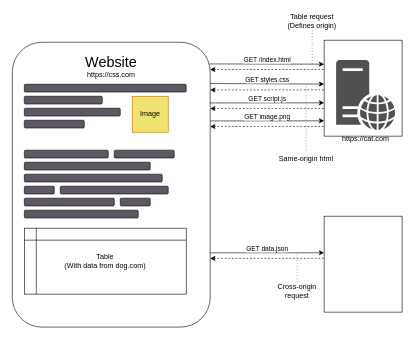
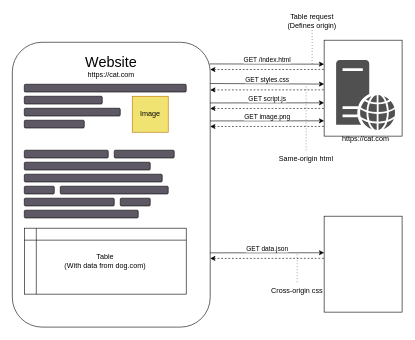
  <mxCell id="0" />
  <mxCell id="1" parent="0" />
  <mxCell id="2" value="" style="rounded=0;whiteSpace=wrap;html=1;" vertex="1" parent="1"><mxGeometry x="540" y="360" width="130" height="160" as="geometry" /></mxCell>
  <mxCell id="3" value="" style="rounded=0;whiteSpace=wrap;html=1;" vertex="1" parent="1"><mxGeometry x="540" y="66.5" width="130" height="160" as="geometry" /></mxCell>
  <mxCell id="4" value="https://cat&lt;span style=&quot;background-color: initial;&quot;&gt;.com&lt;/span&gt;" style="sketch=0;pointerEvents=1;shadow=0;dashed=0;html=1;strokeColor=none;fillColor=#505050;labelPosition=center;verticalLabelPosition=bottom;verticalAlign=top;outlineConnect=0;align=center;shape=mxgraph.office.servers.web_server;" vertex="1" parent="1"><mxGeometry x="560" y="99.5" width="98.53" height="117" as="geometry" /></mxCell>
  <mxCell id="5" value="" style="rounded=1;whiteSpace=wrap;html=1;" vertex="1" parent="1"><mxGeometry x="20" y="70" width="330" height="475" as="geometry" /></mxCell>
- <mxCell id="6" value="&lt;font style=&quot;font-size: 24px;&quot;&gt;Website&lt;/font&gt;&lt;div&gt;https://css.com&lt;/div&gt;" style="text;html=1;align=center;verticalAlign=middle;whiteSpace=wrap;rounded=0;" vertex="1" parent="1"><mxGeometry x="40" y="80" width="290" height="60" as="geometry" /></mxCell>
+ <mxCell id="6" value="&lt;font style=&quot;font-size: 24px;&quot;&gt;Website&lt;/font&gt;&lt;div&gt;https://cat.com&lt;/div&gt;" style="text;html=1;align=center;verticalAlign=middle;whiteSpace=wrap;rounded=0;" vertex="1" parent="1"><mxGeometry x="40" y="80" width="290" height="60" as="geometry" /></mxCell>
  <mxCell id="7" value="" style="rounded=1;whiteSpace=wrap;html=1;fillColor=#5e5865;" vertex="1" parent="1"><mxGeometry x="40" y="140" width="270" height="13" as="geometry" /></mxCell>
  <mxCell id="8" value="" style="rounded=1;whiteSpace=wrap;html=1;fillColor=#5e5865;" vertex="1" parent="1"><mxGeometry x="40" y="160" width="130" height="13" as="geometry" /></mxCell>
  <mxCell id="9" value="" style="rounded=1;whiteSpace=wrap;html=1;fillColor=#5e5865;" vertex="1" parent="1"><mxGeometry x="40" y="180" width="160" height="13" as="geometry" /></mxCell>
  <mxCell id="10" value="" style="rounded=1;whiteSpace=wrap;html=1;fillColor=#5e5865;" vertex="1" parent="1"><mxGeometry x="40" y="200" width="100" height="13" as="geometry" /></mxCell>
  <mxCell id="11" value="Image" style="rounded=0;whiteSpace=wrap;html=1;fillColor=#F0E371;fontColor=#000000;strokeColor=#BD7000;" vertex="1" parent="1"><mxGeometry x="220" y="160" width="60" height="60" as="geometry" /></mxCell>
  <mxCell id="12" value="" style="rounded=1;whiteSpace=wrap;html=1;fillColor=#5e5865;" vertex="1" parent="1"><mxGeometry x="40" y="250" width="140" height="13" as="geometry" /></mxCell>
  <mxCell id="13" value="" style="rounded=1;whiteSpace=wrap;html=1;fillColor=#5e5865;" vertex="1" parent="1"><mxGeometry x="40" y="270" width="210" height="13" as="geometry" /></mxCell>
  <mxCell id="14" value="" style="rounded=1;whiteSpace=wrap;html=1;fillColor=#5e5865;" vertex="1" parent="1"><mxGeometry x="40" y="290" width="230" height="13" as="geometry" /></mxCell>
  <mxCell id="15" value="" style="rounded=1;whiteSpace=wrap;html=1;fillColor=#5e5865;" vertex="1" parent="1"><mxGeometry x="40" y="310" width="50" height="13" as="geometry" /></mxCell>
  <mxCell id="16" value="" style="rounded=1;whiteSpace=wrap;html=1;fillColor=#5e5865;" vertex="1" parent="1"><mxGeometry x="40" y="330" width="150" height="13" as="geometry" /></mxCell>
  <mxCell id="17" value="" style="rounded=1;whiteSpace=wrap;html=1;fillColor=#5e5865;" vertex="1" parent="1"><mxGeometry x="190" y="250" width="100" height="13" as="geometry" /></mxCell>
  <mxCell id="18" value="" style="rounded=1;whiteSpace=wrap;html=1;fillColor=#5e5865;" vertex="1" parent="1"><mxGeometry x="100" y="310" width="180" height="13" as="geometry" /></mxCell>
  <mxCell id="19" value="" style="rounded=1;whiteSpace=wrap;html=1;fillColor=#5e5865;" vertex="1" parent="1"><mxGeometry x="200" y="330" width="50" height="13" as="geometry" /></mxCell>
  <mxCell id="20" value="" style="rounded=1;whiteSpace=wrap;html=1;fillColor=#5e5865;" vertex="1" parent="1"><mxGeometry x="40" y="350" width="190" height="13" as="geometry" /></mxCell>
  <mxCell id="21" value="" style="endArrow=classic;html=1;rounded=0;exitX=0.997;exitY=0.076;exitDx=0;exitDy=0;exitPerimeter=0;entryX=0;entryY=0.25;entryDx=0;entryDy=0;" edge="1" parent="1" source="5" target="3"><mxGeometry relative="1" as="geometry"><mxPoint x="330" y="280" as="sourcePoint" /><mxPoint x="440" y="70" as="targetPoint" /></mxGeometry></mxCell>
  <mxCell id="22" value="GET /index.html" style="edgeLabel;resizable=0;html=1;;align=center;verticalAlign=middle;" connectable="0" vertex="1" parent="21"><mxGeometry relative="1" as="geometry"><mxPoint y="-8" as="offset" /></mxGeometry></mxCell>
  <mxCell id="23" value="Table&lt;div&gt;(With data from dog.com)&lt;/div&gt;" style="shape=internalStorage;whiteSpace=wrap;html=1;backgroundOutline=1;" vertex="1" parent="1"><mxGeometry x="40" y="380" width="270" height="110" as="geometry" /></mxCell>
  <mxCell id="24" value="" style="endArrow=classic;html=1;rounded=0;exitX=1;exitY=0.13;exitDx=0;exitDy=0;exitPerimeter=0;entryX=0;entryY=0.414;entryDx=0;entryDy=0;entryPerimeter=0;" edge="1" parent="1"><mxGeometry relative="1" as="geometry"><mxPoint x="350" y="138.75" as="sourcePoint" /><mxPoint x="540" y="139.74" as="targetPoint" /></mxGeometry></mxCell>
  <mxCell id="25" value="GET styles.css" style="edgeLabel;resizable=0;html=1;;align=center;verticalAlign=middle;" connectable="0" vertex="1" parent="24"><mxGeometry relative="1" as="geometry"><mxPoint y="-8" as="offset" /></mxGeometry></mxCell>
  <mxCell id="26" value="" style="endArrow=classic;html=1;rounded=0;exitX=0.999;exitY=0.213;exitDx=0;exitDy=0;exitPerimeter=0;" edge="1" parent="1"><mxGeometry relative="1" as="geometry"><mxPoint x="349.67" y="171.175" as="sourcePoint" /><mxPoint x="540" y="171" as="targetPoint" /></mxGeometry></mxCell>
  <mxCell id="27" value="GET script.js" style="edgeLabel;resizable=0;html=1;;align=center;verticalAlign=middle;" connectable="0" vertex="1" parent="26"><mxGeometry relative="1" as="geometry"><mxPoint y="-8" as="offset" /></mxGeometry></mxCell>
  <mxCell id="28" value="" style="endArrow=classic;html=1;rounded=0;exitX=-0.005;exitY=0.324;exitDx=0;exitDy=0;exitPerimeter=0;entryX=1;entryY=0.102;entryDx=0;entryDy=0;entryPerimeter=0;dashed=1;" edge="1" parent="1"><mxGeometry width="50" height="50" relative="1" as="geometry"><mxPoint x="539.35" y="115.34" as="sourcePoint" /><mxPoint x="350" y="115.45" as="targetPoint" /></mxGeometry></mxCell>
  <mxCell id="29" value="" style="endArrow=classic;html=1;rounded=0;exitX=-0.005;exitY=0.324;exitDx=0;exitDy=0;exitPerimeter=0;entryX=1;entryY=0.102;entryDx=0;entryDy=0;entryPerimeter=0;dashed=1;" edge="1" parent="1"><mxGeometry width="50" height="50" relative="1" as="geometry"><mxPoint x="539.35" y="149.34" as="sourcePoint" /><mxPoint x="350" y="149.45" as="targetPoint" /></mxGeometry></mxCell>
  <mxCell id="30" value="" style="endArrow=classic;html=1;rounded=0;exitX=-0.005;exitY=0.324;exitDx=0;exitDy=0;exitPerimeter=0;entryX=1;entryY=0.102;entryDx=0;entryDy=0;entryPerimeter=0;dashed=1;" edge="1" parent="1"><mxGeometry width="50" height="50" relative="1" as="geometry"><mxPoint x="539.35" y="180.34" as="sourcePoint" /><mxPoint x="350" y="180.45" as="targetPoint" /></mxGeometry></mxCell>
  <mxCell id="31" value="" style="endArrow=classic;html=1;rounded=0;exitX=0.999;exitY=0.213;exitDx=0;exitDy=0;exitPerimeter=0;" edge="1" parent="1"><mxGeometry relative="1" as="geometry"><mxPoint x="349.67" y="201.175" as="sourcePoint" /><mxPoint x="540" y="201" as="targetPoint" /></mxGeometry></mxCell>
  <mxCell id="32" value="GET image.png" style="edgeLabel;resizable=0;html=1;;align=center;verticalAlign=middle;" connectable="0" vertex="1" parent="31"><mxGeometry relative="1" as="geometry"><mxPoint y="-8" as="offset" /></mxGeometry></mxCell>
  <mxCell id="33" value="" style="endArrow=classic;html=1;rounded=0;exitX=-0.005;exitY=0.324;exitDx=0;exitDy=0;exitPerimeter=0;entryX=1;entryY=0.102;entryDx=0;entryDy=0;entryPerimeter=0;dashed=1;" edge="1" parent="1"><mxGeometry width="50" height="50" relative="1" as="geometry"><mxPoint x="539.35" y="210.34" as="sourcePoint" /><mxPoint x="350" y="210.45" as="targetPoint" /></mxGeometry></mxCell>
  <mxCell id="34" value="" style="endArrow=classic;html=1;rounded=0;exitX=0.999;exitY=0.213;exitDx=0;exitDy=0;exitPerimeter=0;" edge="1" parent="1"><mxGeometry relative="1" as="geometry"><mxPoint x="349.67" y="421.175" as="sourcePoint" /><mxPoint x="540" y="421" as="targetPoint" /></mxGeometry></mxCell>
  <mxCell id="35" value="GET data.json" style="edgeLabel;resizable=0;html=1;;align=center;verticalAlign=middle;" connectable="0" vertex="1" parent="34"><mxGeometry relative="1" as="geometry"><mxPoint y="-8" as="offset" /></mxGeometry></mxCell>
  <mxCell id="36" value="" style="endArrow=classic;html=1;rounded=0;exitX=-0.005;exitY=0.324;exitDx=0;exitDy=0;exitPerimeter=0;entryX=1;entryY=0.102;entryDx=0;entryDy=0;entryPerimeter=0;dashed=1;" edge="1" parent="1"><mxGeometry width="50" height="50" relative="1" as="geometry"><mxPoint x="539.35" y="430.34" as="sourcePoint" /><mxPoint x="350" y="430.45" as="targetPoint" /></mxGeometry></mxCell>
  <mxCell id="37" style="edgeStyle=orthogonalEdgeStyle;rounded=0;orthogonalLoop=1;jettySize=auto;html=1;endArrow=none;endFill=0;dashed=1;dashPattern=1 4;" edge="1" parent="1" source="38"><mxGeometry relative="1" as="geometry"><mxPoint x="520" y="110" as="targetPoint" /></mxGeometry></mxCell>
  <mxCell id="38" value="Table request&lt;div&gt;(Defines origin)&lt;/div&gt;" style="text;html=1;align=center;verticalAlign=middle;whiteSpace=wrap;rounded=0;" vertex="1" parent="1"><mxGeometry x="460" y="20" width="120" height="30" as="geometry" /></mxCell>
  <mxCell id="39" style="edgeStyle=orthogonalEdgeStyle;rounded=0;orthogonalLoop=1;jettySize=auto;html=1;endArrow=none;endFill=0;dashed=1;dashPattern=1 4;" edge="1" parent="1" source="40"><mxGeometry relative="1" as="geometry"><mxPoint x="510" y="140" as="targetPoint" /></mxGeometry></mxCell>
  <mxCell id="40" value="Same-origin html" style="text;html=1;align=center;verticalAlign=middle;whiteSpace=wrap;rounded=0;" vertex="1" parent="1"><mxGeometry x="450" y="250" width="120" height="30" as="geometry" /></mxCell>
  <mxCell id="41" style="edgeStyle=orthogonalEdgeStyle;rounded=0;orthogonalLoop=1;jettySize=auto;html=1;endArrow=none;endFill=0;dashed=1;dashPattern=1 4;" edge="1" parent="1" source="42"><mxGeometry relative="1" as="geometry"><mxPoint x="495" y="420" as="targetPoint" /></mxGeometry></mxCell>
- <mxCell id="42" value="Cross-origin request" style="text;html=1;align=center;verticalAlign=middle;whiteSpace=wrap;rounded=0;" vertex="1" parent="1"><mxGeometry x="450" y="470" width="90" height="30" as="geometry" /></mxCell>
+ <mxCell id="42" value="Cross-origin css" style="text;html=1;align=center;verticalAlign=middle;whiteSpace=wrap;rounded=0;" vertex="1" parent="1"><mxGeometry x="450" y="470" width="90" height="30" as="geometry" /></mxCell>
